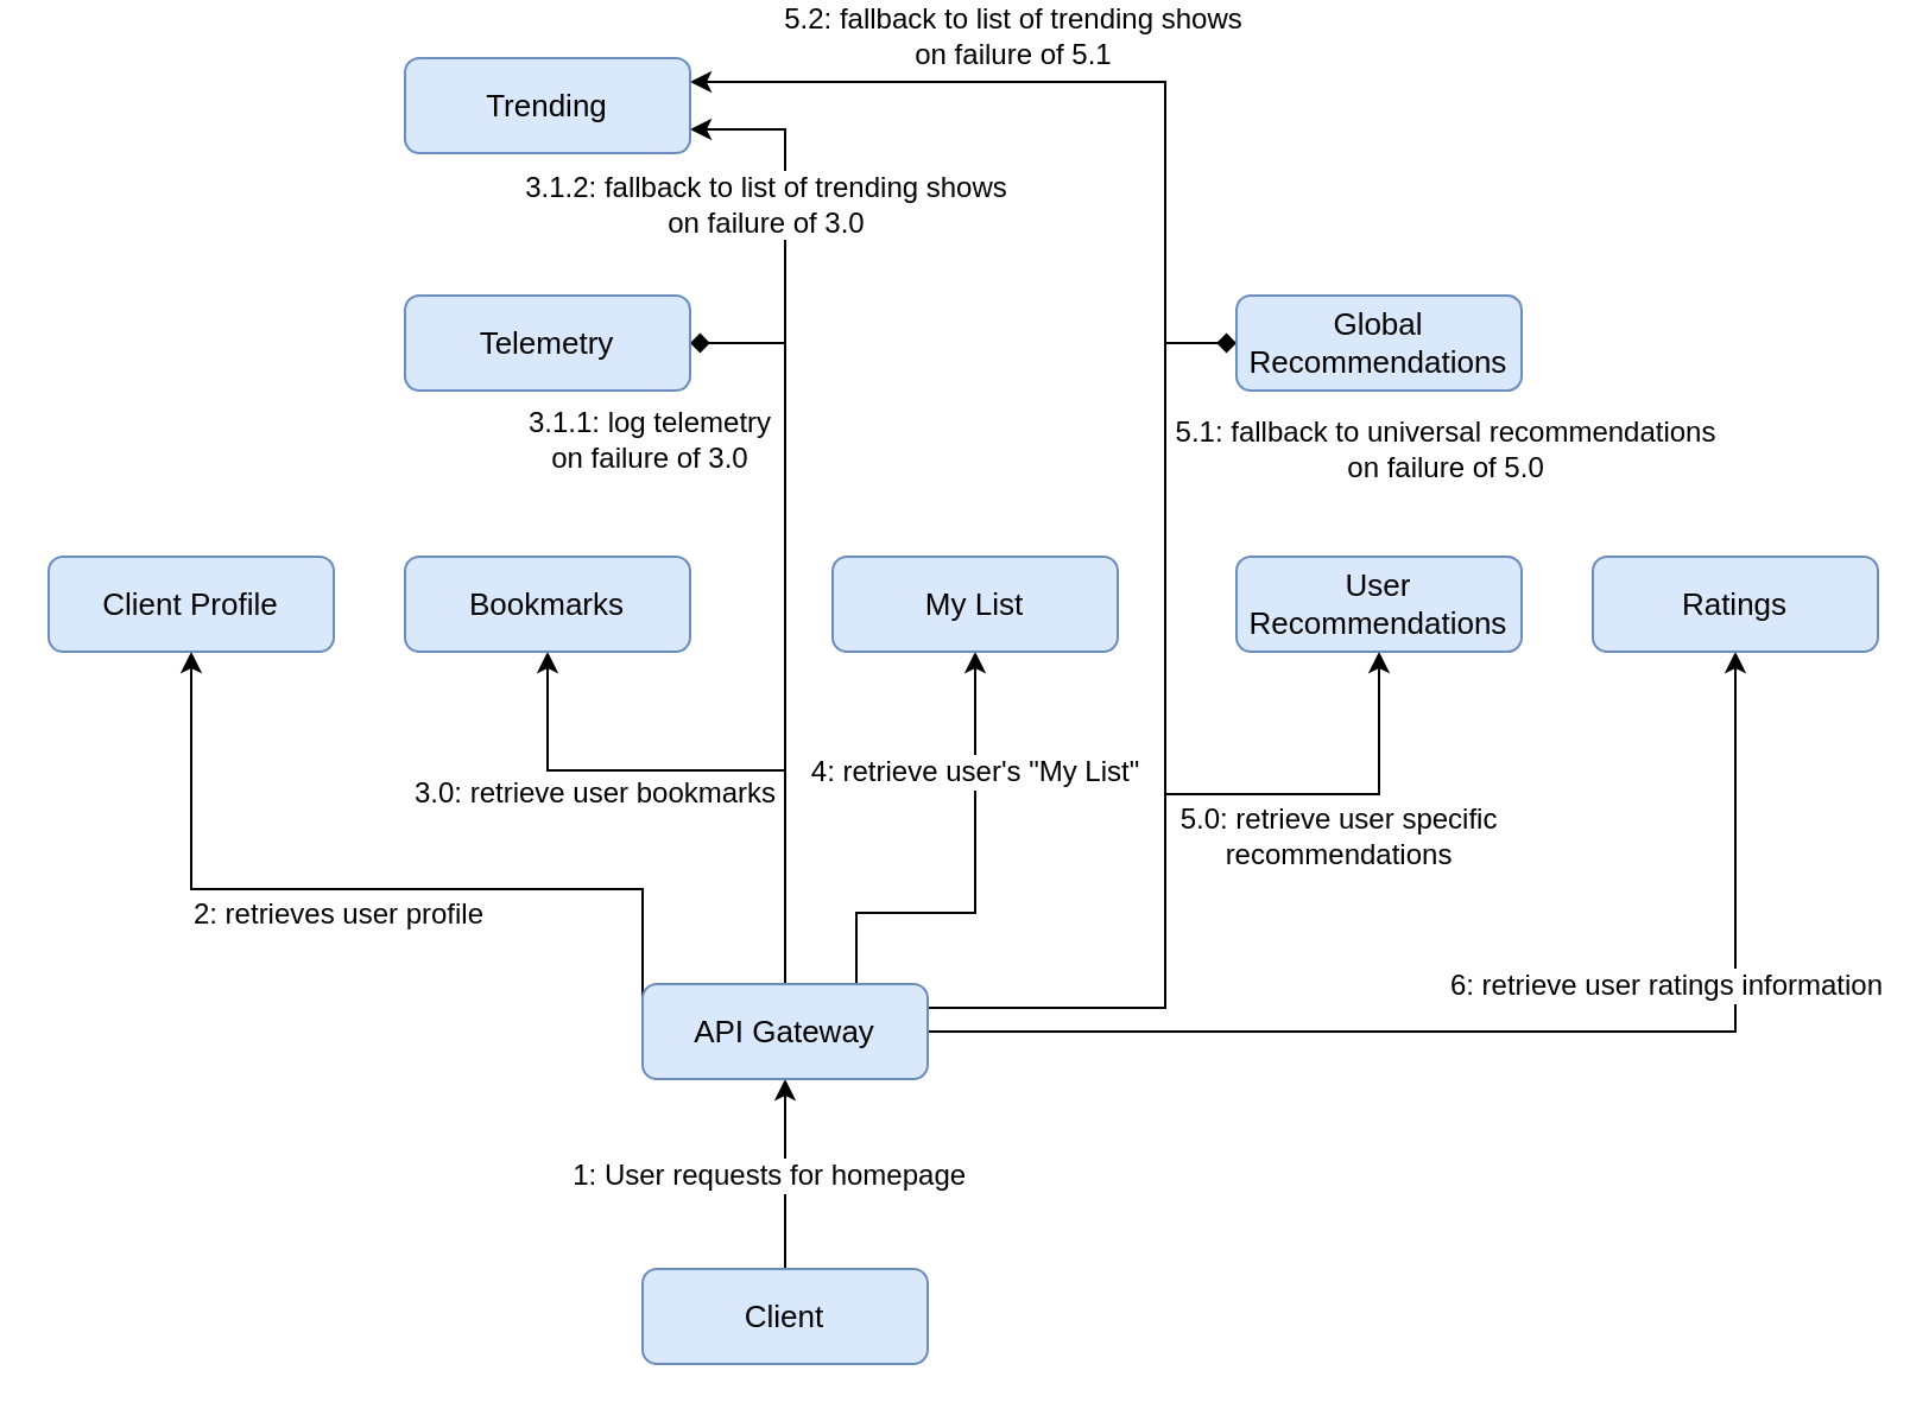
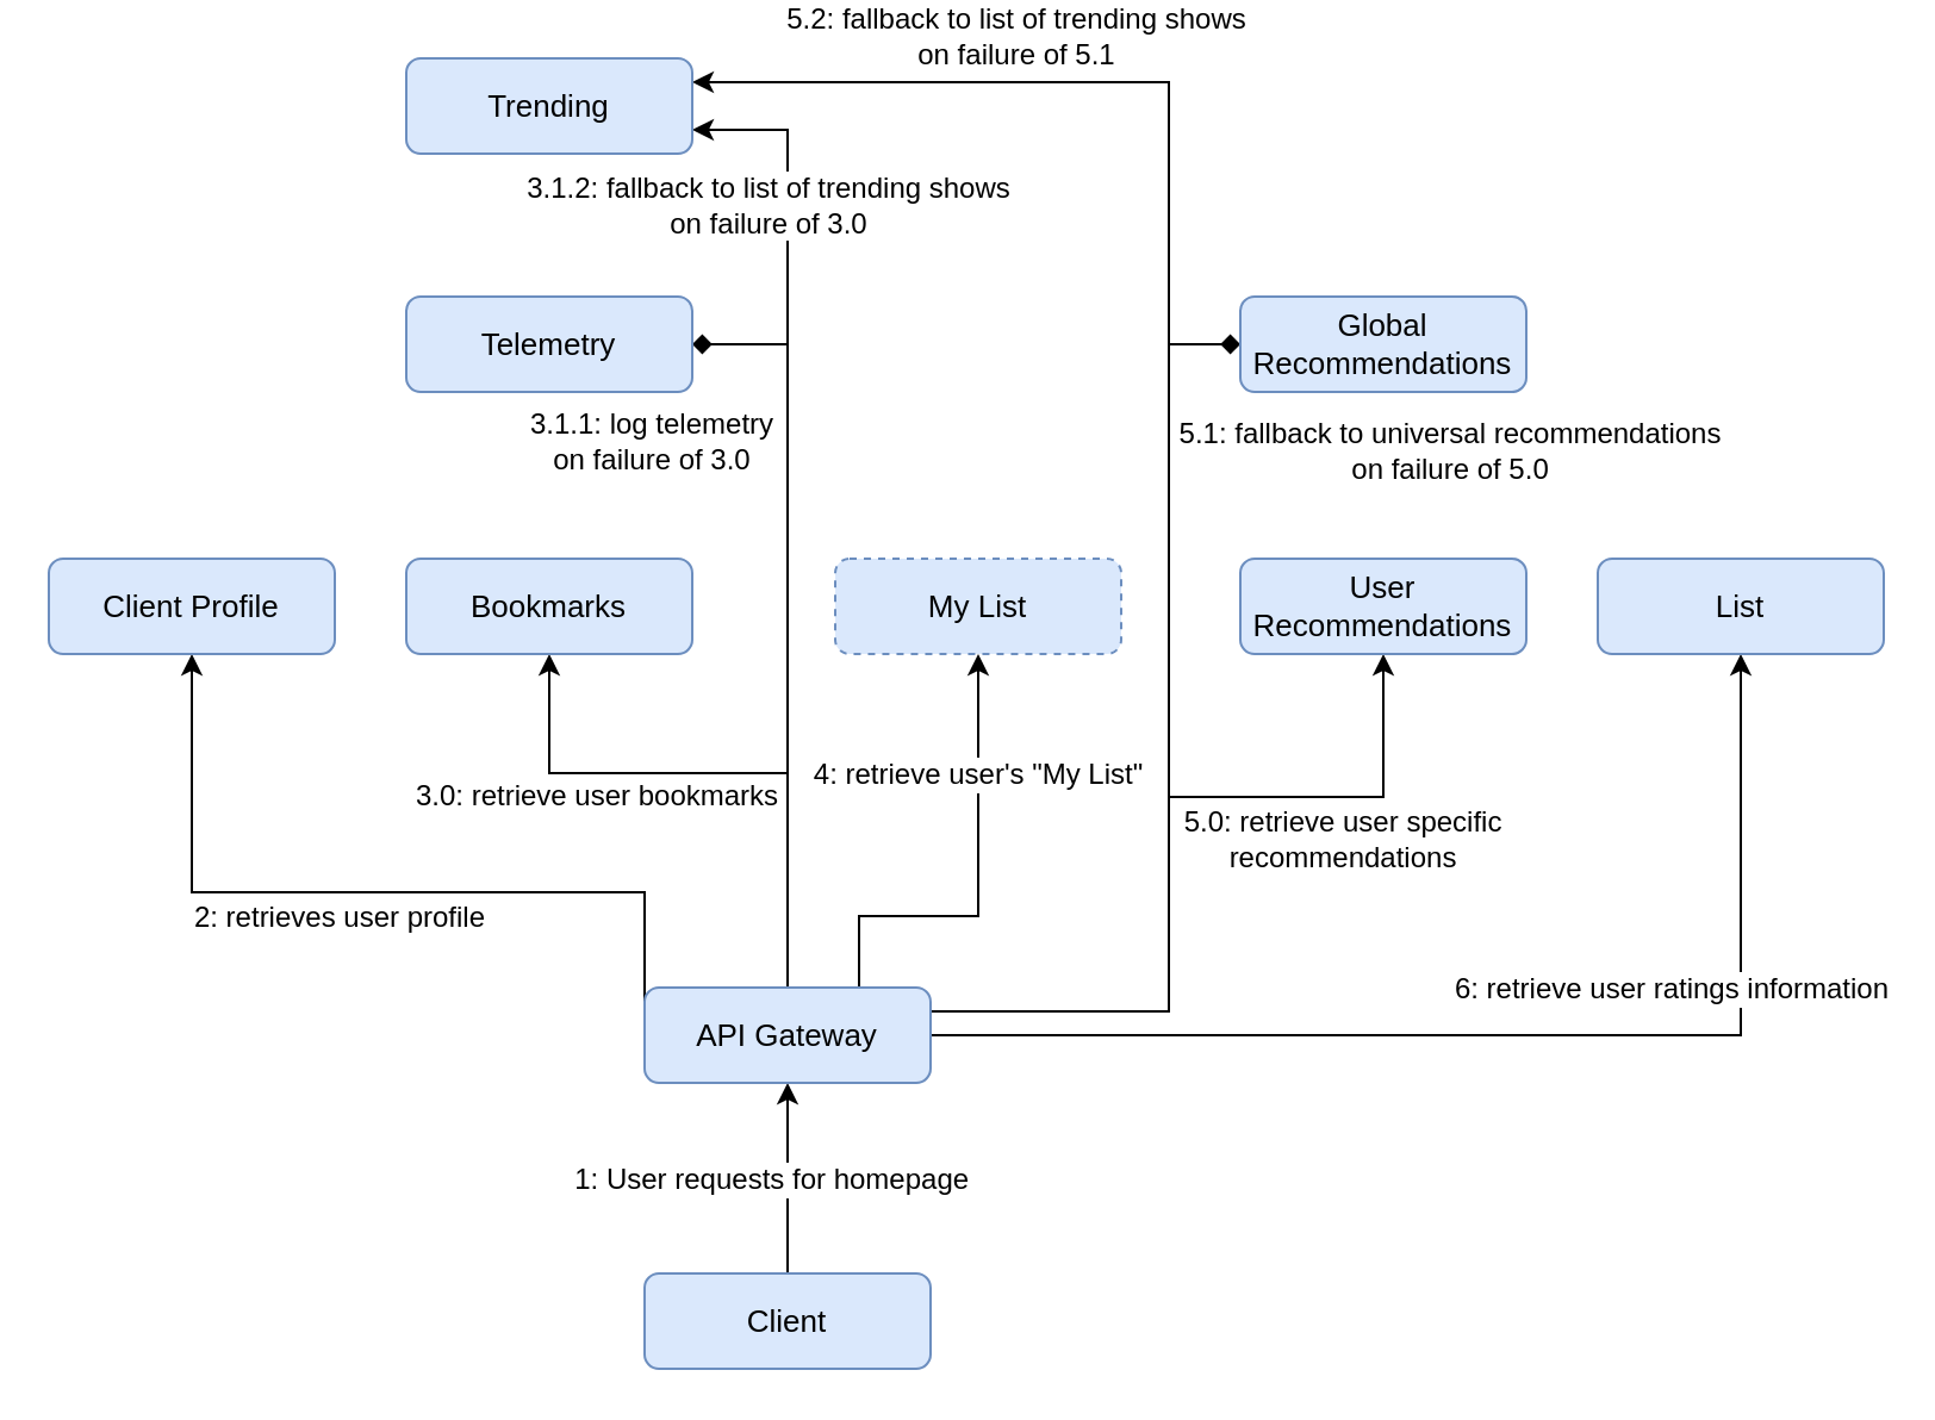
  <mxCell id="0" />
  <mxCell id="1" parent="0" />
  <mxCell id="2" value="&lt;font style=&quot;font-size: 12px&quot;&gt;1: User requests for homepage&amp;nbsp;&lt;/font&gt;" style="edgeStyle=orthogonalEdgeStyle;rounded=0;orthogonalLoop=1;jettySize=auto;html=1;exitX=0.5;exitY=0;exitDx=0;exitDy=0;entryX=0.5;entryY=1;entryDx=0;entryDy=0;labelBackgroundColor=#ffffff;" parent="1" source="20" target="19" edge="1"><mxGeometry x="-0.031" y="5" relative="1" as="geometry"><mxPoint as="offset" /></mxGeometry></mxCell>
  <mxCell id="3" style="edgeStyle=orthogonalEdgeStyle;rounded=0;orthogonalLoop=1;jettySize=auto;html=1;exitX=0;exitY=0.25;exitDx=0;exitDy=0;entryX=0.5;entryY=1;entryDx=0;entryDy=0;labelBackgroundColor=#ffffff;" parent="1" source="19" target="28" edge="1"><mxGeometry relative="1" as="geometry"><Array as="points"><mxPoint x="270" y="370" /><mxPoint x="80" y="370" /></Array></mxGeometry></mxCell>
  <mxCell id="4" value="&lt;font style=&quot;font-size: 12px&quot;&gt;2: retrieves user profile&lt;/font&gt;" style="edgeLabel;html=1;align=center;verticalAlign=middle;resizable=0;points=[];" parent="3" vertex="1" connectable="0"><mxGeometry x="-0.016" y="1" relative="1" as="geometry"><mxPoint x="-12" y="9" as="offset" /></mxGeometry></mxCell>
  <mxCell id="5" value="&lt;font style=&quot;font-size: 12px&quot;&gt;3.0: retrieve user bookmarks&lt;/font&gt;" style="edgeStyle=orthogonalEdgeStyle;rounded=0;orthogonalLoop=1;jettySize=auto;html=1;exitX=0.5;exitY=0;exitDx=0;exitDy=0;labelBackgroundColor=#ffffff;entryX=0.5;entryY=1;entryDx=0;entryDy=0;" parent="1" source="19" target="21" edge="1"><mxGeometry x="0.417" y="10" relative="1" as="geometry"><Array as="points"><mxPoint x="330" y="320" /><mxPoint x="230" y="320" /></Array><mxPoint as="offset" /></mxGeometry></mxCell>
  <mxCell id="6" style="edgeStyle=orthogonalEdgeStyle;rounded=0;orthogonalLoop=1;jettySize=auto;html=1;exitX=0.75;exitY=0;exitDx=0;exitDy=0;entryX=1;entryY=0.5;entryDx=0;entryDy=0;labelBackgroundColor=#ffffff;endArrow=diamond;" parent="1" source="19" target="22" edge="1"><mxGeometry relative="1" as="geometry"><Array as="points"><mxPoint x="330" y="410" /><mxPoint x="330" y="140" /></Array></mxGeometry></mxCell>
  <mxCell id="7" value="3.1.1: log telemetry&lt;br style=&quot;font-size: 12px;&quot;&gt;on failure of 3.0" style="edgeLabel;html=1;align=center;verticalAlign=middle;resizable=0;points=[];labelBackgroundColor=#ffffff;fontSize=12;" parent="6" vertex="1" connectable="0"><mxGeometry x="0.101" relative="1" as="geometry"><mxPoint x="-58" y="-73" as="offset" /></mxGeometry></mxCell>
  <mxCell id="8" style="edgeStyle=orthogonalEdgeStyle;rounded=0;orthogonalLoop=1;jettySize=auto;html=1;exitX=0.5;exitY=0;exitDx=0;exitDy=0;entryX=1;entryY=0.75;entryDx=0;entryDy=0;labelBackgroundColor=#ffffff;" parent="1" source="19" target="23" edge="1"><mxGeometry relative="1" as="geometry" /></mxCell>
  <mxCell id="9" value="3.1.2: fallback to list of trending shows&lt;br style=&quot;font-size: 12px;&quot;&gt;on failure of 3.0" style="edgeLabel;html=1;align=center;verticalAlign=middle;resizable=0;points=[];fontSize=12;" parent="8" vertex="1" connectable="0"><mxGeometry x="0.417" y="1" relative="1" as="geometry"><mxPoint x="-8" y="-46" as="offset" /></mxGeometry></mxCell>
  <mxCell id="10" value="&lt;font style=&quot;font-size: 12px&quot;&gt;4: retrieve user's &quot;My List&quot;&lt;/font&gt;" style="edgeStyle=orthogonalEdgeStyle;rounded=0;orthogonalLoop=1;jettySize=auto;html=1;exitX=0.75;exitY=0;exitDx=0;exitDy=0;labelBackgroundColor=#ffffff;entryX=0.5;entryY=1;entryDx=0;entryDy=0;" parent="1" source="19" target="24" edge="1"><mxGeometry x="0.458" relative="1" as="geometry"><Array as="points"><mxPoint x="360" y="380" /><mxPoint x="410" y="380" /></Array><mxPoint as="offset" /><mxPoint x="406" y="272" as="targetPoint" /></mxGeometry></mxCell>
  <mxCell id="11" style="edgeStyle=orthogonalEdgeStyle;rounded=0;orthogonalLoop=1;jettySize=auto;html=1;exitX=1;exitY=0.25;exitDx=0;exitDy=0;entryX=0.5;entryY=1;entryDx=0;entryDy=0;labelBackgroundColor=#ffffff;" parent="1" source="19" target="25" edge="1"><mxGeometry relative="1" as="geometry"><Array as="points"><mxPoint x="490" y="420" /><mxPoint x="490" y="330" /><mxPoint x="580" y="330" /></Array></mxGeometry></mxCell>
  <mxCell id="12" value="&lt;font style=&quot;font-size: 12px&quot;&gt;5.0: retrieve user specific &lt;br&gt;recommendations&lt;/font&gt;" style="edgeLabel;html=1;align=center;verticalAlign=middle;resizable=0;points=[];" parent="11" vertex="1" connectable="0"><mxGeometry x="0.747" y="1" relative="1" as="geometry"><mxPoint x="-17" y="34" as="offset" /></mxGeometry></mxCell>
  <mxCell id="13" style="edgeStyle=orthogonalEdgeStyle;rounded=0;orthogonalLoop=1;jettySize=auto;html=1;exitX=1;exitY=0.25;exitDx=0;exitDy=0;entryX=0;entryY=0.5;entryDx=0;entryDy=0;labelBackgroundColor=#ffffff;endArrow=diamond;" parent="1" source="19" target="26" edge="1"><mxGeometry relative="1" as="geometry"><Array as="points"><mxPoint x="490" y="420" /><mxPoint x="490" y="140" /></Array></mxGeometry></mxCell>
  <mxCell id="14" value="5.1: fallback to universal recommendations&lt;br style=&quot;font-size: 12px;&quot;&gt;on failure of 5.0" style="edgeLabel;html=1;align=center;verticalAlign=middle;resizable=0;points=[];fontSize=12;" parent="13" vertex="1" connectable="0"><mxGeometry x="0.81" relative="1" as="geometry"><mxPoint x="117" y="35" as="offset" /></mxGeometry></mxCell>
  <mxCell id="15" style="edgeStyle=orthogonalEdgeStyle;rounded=0;orthogonalLoop=1;jettySize=auto;html=1;exitX=1;exitY=0.5;exitDx=0;exitDy=0;entryX=0.5;entryY=1;entryDx=0;entryDy=0;labelBackgroundColor=#ffffff;" parent="1" source="19" target="27" edge="1"><mxGeometry relative="1" as="geometry" /></mxCell>
  <mxCell id="16" value="&lt;font style=&quot;font-size: 12px&quot;&gt;6: retrieve user ratings information&lt;/font&gt;" style="edgeLabel;html=1;align=center;verticalAlign=middle;resizable=0;points=[];" parent="15" vertex="1" connectable="0"><mxGeometry x="0.841" y="-1" relative="1" as="geometry"><mxPoint x="-31" y="100" as="offset" /></mxGeometry></mxCell>
  <mxCell id="17" style="edgeStyle=orthogonalEdgeStyle;rounded=0;orthogonalLoop=1;jettySize=auto;html=1;exitX=1;exitY=0.25;exitDx=0;exitDy=0;entryX=1;entryY=0.25;entryDx=0;entryDy=0;labelBackgroundColor=#ffffff;" parent="1" source="19" target="23" edge="1"><mxGeometry relative="1" as="geometry"><Array as="points"><mxPoint x="490" y="420" /><mxPoint x="490" y="30" /></Array></mxGeometry></mxCell>
  <mxCell id="18" value="5.2: fallback to list of trending shows&lt;br style=&quot;font-size: 12px;&quot;&gt;on failure of 5.1" style="edgeLabel;html=1;align=center;verticalAlign=middle;resizable=0;points=[];fontSize=12;" parent="17" vertex="1" connectable="0"><mxGeometry x="0.711" relative="1" as="geometry"><mxPoint x="35" y="-20" as="offset" /></mxGeometry></mxCell>
  <mxCell id="19" value="&lt;font style=&quot;font-size: 13px&quot;&gt;API Gateway&lt;/font&gt;" style="rounded=1;whiteSpace=wrap;html=1;fontSize=12;glass=0;strokeWidth=1;shadow=0;fillColor=#dae8fc;strokeColor=#6c8ebf;" parent="1" vertex="1"><mxGeometry x="270" y="410" width="120" height="40" as="geometry" /></mxCell>
  <mxCell id="20" value="&lt;font style=&quot;font-size: 13px&quot;&gt;Client&lt;/font&gt;" style="rounded=1;whiteSpace=wrap;html=1;fontSize=12;glass=0;strokeWidth=1;shadow=0;fillColor=#dae8fc;strokeColor=#6c8ebf;" parent="1" vertex="1"><mxGeometry x="270" y="530" width="120" height="40" as="geometry" /></mxCell>
  <mxCell id="21" value="&lt;font style=&quot;font-size: 13px&quot;&gt;Bookmarks&lt;/font&gt;" style="rounded=1;whiteSpace=wrap;html=1;fontSize=12;glass=0;strokeWidth=1;shadow=0;fillColor=#dae8fc;strokeColor=#6c8ebf;" parent="1" vertex="1"><mxGeometry x="170" y="230" width="120" height="40" as="geometry" /></mxCell>
  <mxCell id="22" value="&lt;font style=&quot;font-size: 13px&quot;&gt;Telemetry&lt;/font&gt;" style="rounded=1;whiteSpace=wrap;html=1;fontSize=12;glass=0;strokeWidth=1;shadow=0;fillColor=#dae8fc;strokeColor=#6c8ebf;" parent="1" vertex="1"><mxGeometry x="170" y="120" width="120" height="40" as="geometry" /></mxCell>
  <mxCell id="23" value="&lt;font style=&quot;font-size: 13px&quot;&gt;Trending&lt;/font&gt;" style="rounded=1;whiteSpace=wrap;html=1;fontSize=12;glass=0;strokeWidth=1;shadow=0;fillColor=#dae8fc;strokeColor=#6c8ebf;" parent="1" vertex="1"><mxGeometry x="170" y="20" width="120" height="40" as="geometry" /></mxCell>
- <mxCell id="24" value="&lt;font style=&quot;font-size: 13px&quot;&gt;My List&lt;/font&gt;" style="rounded=1;whiteSpace=wrap;html=1;fontSize=12;glass=0;strokeWidth=1;shadow=0;fillColor=#dae8fc;strokeColor=#6c8ebf;" parent="1" vertex="1"><mxGeometry x="350" y="230" width="120" height="40" as="geometry" /></mxCell>
+ <mxCell id="24" value="&lt;font style=&quot;font-size: 13px&quot;&gt;My List&lt;/font&gt;" style="rounded=1;whiteSpace=wrap;html=1;fontSize=12;glass=0;strokeWidth=1;shadow=0;fillColor=#dae8fc;strokeColor=#6c8ebf;dashed=1;" parent="1" vertex="1"><mxGeometry x="350" y="230" width="120" height="40" as="geometry" /></mxCell>
  <mxCell id="25" value="&lt;font style=&quot;font-size: 13px&quot;&gt;User Recommendations&lt;/font&gt;" style="rounded=1;whiteSpace=wrap;html=1;fontSize=12;glass=0;strokeWidth=1;shadow=0;fillColor=#dae8fc;strokeColor=#6c8ebf;" parent="1" vertex="1"><mxGeometry x="520" y="230" width="120" height="40" as="geometry" /></mxCell>
  <mxCell id="26" value="&lt;font style=&quot;font-size: 13px&quot;&gt;Global Recommendations&lt;/font&gt;" style="rounded=1;whiteSpace=wrap;html=1;fontSize=12;glass=0;strokeWidth=1;shadow=0;fillColor=#dae8fc;strokeColor=#6c8ebf;" parent="1" vertex="1"><mxGeometry x="520" y="120" width="120" height="40" as="geometry" /></mxCell>
- <mxCell id="27" value="&lt;font style=&quot;font-size: 13px&quot;&gt;Ratings&lt;/font&gt;" style="rounded=1;whiteSpace=wrap;html=1;fontSize=12;glass=0;strokeWidth=1;shadow=0;fillColor=#dae8fc;strokeColor=#6c8ebf;" parent="1" vertex="1"><mxGeometry x="670" y="230" width="120" height="40" as="geometry" /></mxCell>
+ <mxCell id="27" value="&lt;font style=&quot;font-size: 13px&quot;&gt;List&lt;/font&gt;" style="rounded=1;whiteSpace=wrap;html=1;fontSize=12;glass=0;strokeWidth=1;shadow=0;fillColor=#dae8fc;strokeColor=#6c8ebf;" parent="1" vertex="1"><mxGeometry x="670" y="230" width="120" height="40" as="geometry" /></mxCell>
  <mxCell id="28" value="&lt;font style=&quot;font-size: 13px&quot;&gt;Client Profile&lt;/font&gt;" style="rounded=1;whiteSpace=wrap;html=1;fontSize=12;glass=0;strokeWidth=1;shadow=0;fillColor=#dae8fc;strokeColor=#6c8ebf;" parent="1" vertex="1"><mxGeometry x="20" y="230" width="120" height="40" as="geometry" /></mxCell>
